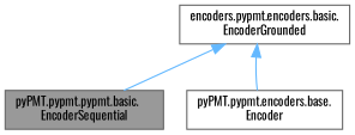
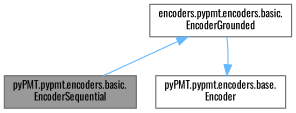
  digraph {
    fontname=Oswald
    node [color=gray40 fillcolor=white fontname=Oswald fontsize=10 shape=box style=filled]
    edge [color=steelblue1 dir=back fontname=Oswald fontsize=10 labelfontname=Helvetica labelfontsize=10 style=solid]
-   n1 [fillcolor=grey60 fontcolor=black height=0.2 label="pyPMT.pypmt.pypmt.basic.\lEncoderSequential" width=0.4]
+   n1 [fillcolor=grey60 fontcolor=black height=0.2 label="pyPMT.pypmt.encoders.basic.\lEncoderSequential" width=0.4]
    n2 [height=0.2 label="encoders.pypmt.encoders.basic.\lEncoderGrounded" width=0.4]
    n3 [height=0.2 label="pyPMT.pypmt.encoders.base.\lEncoder" width=0.4]
    n2 -> n1
-   n2 -> n3
+   n3 -> n2
  }
